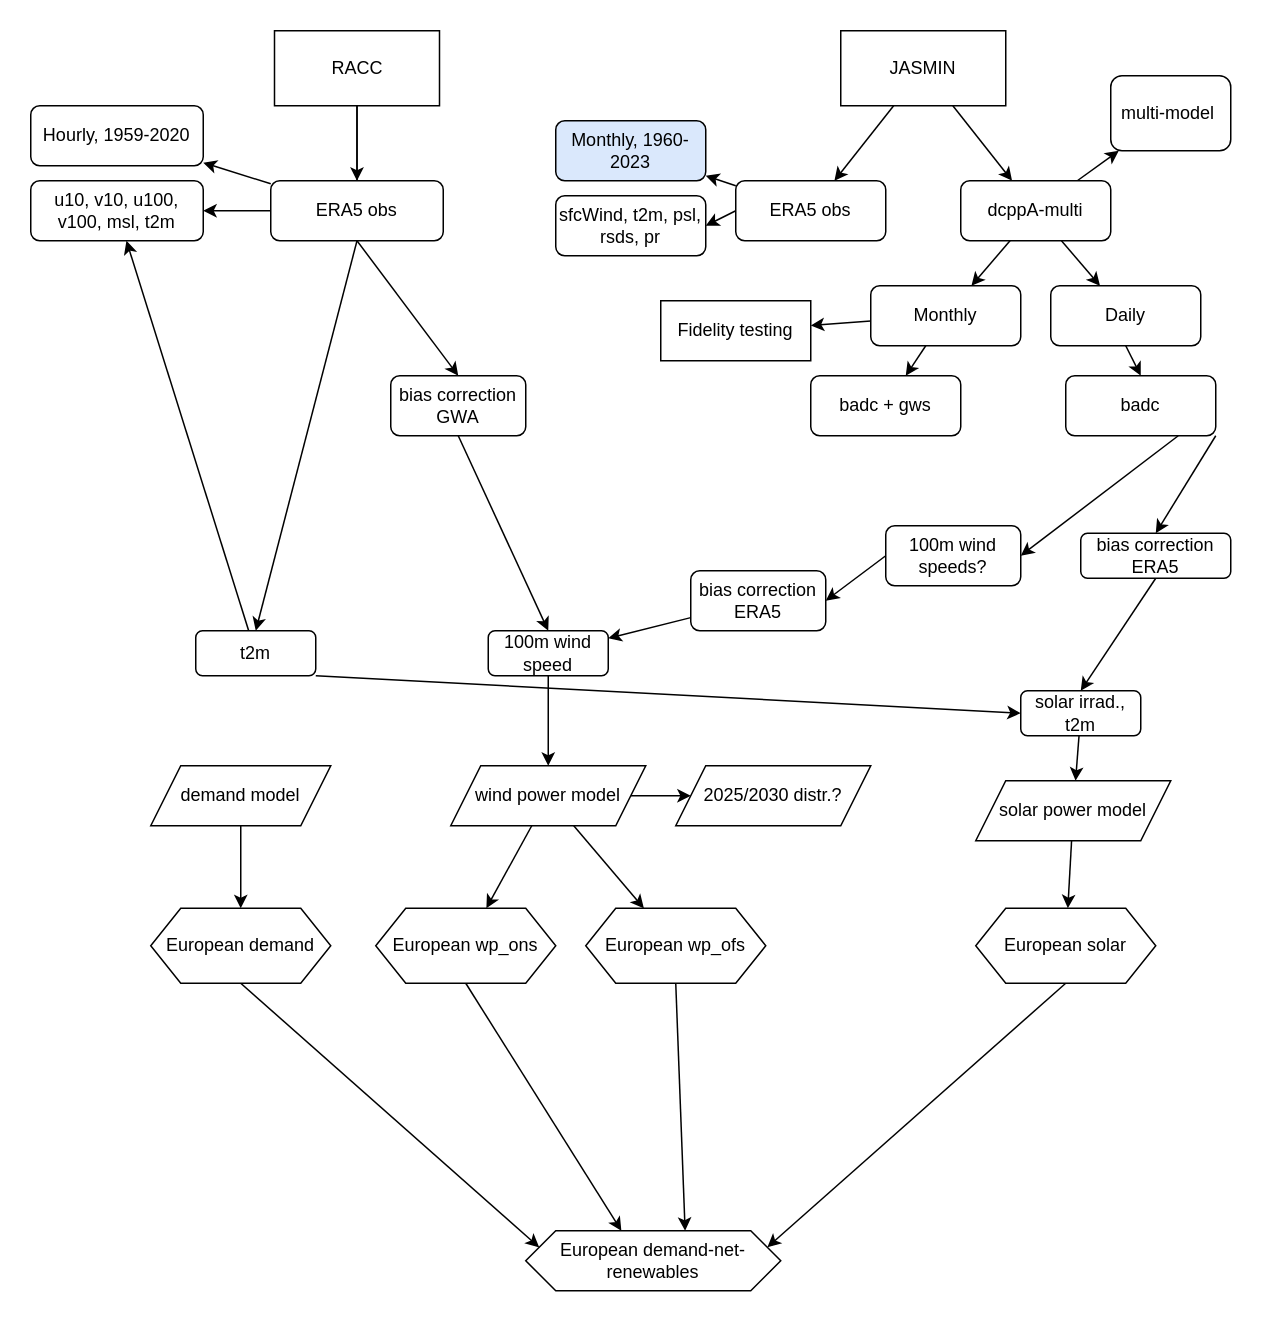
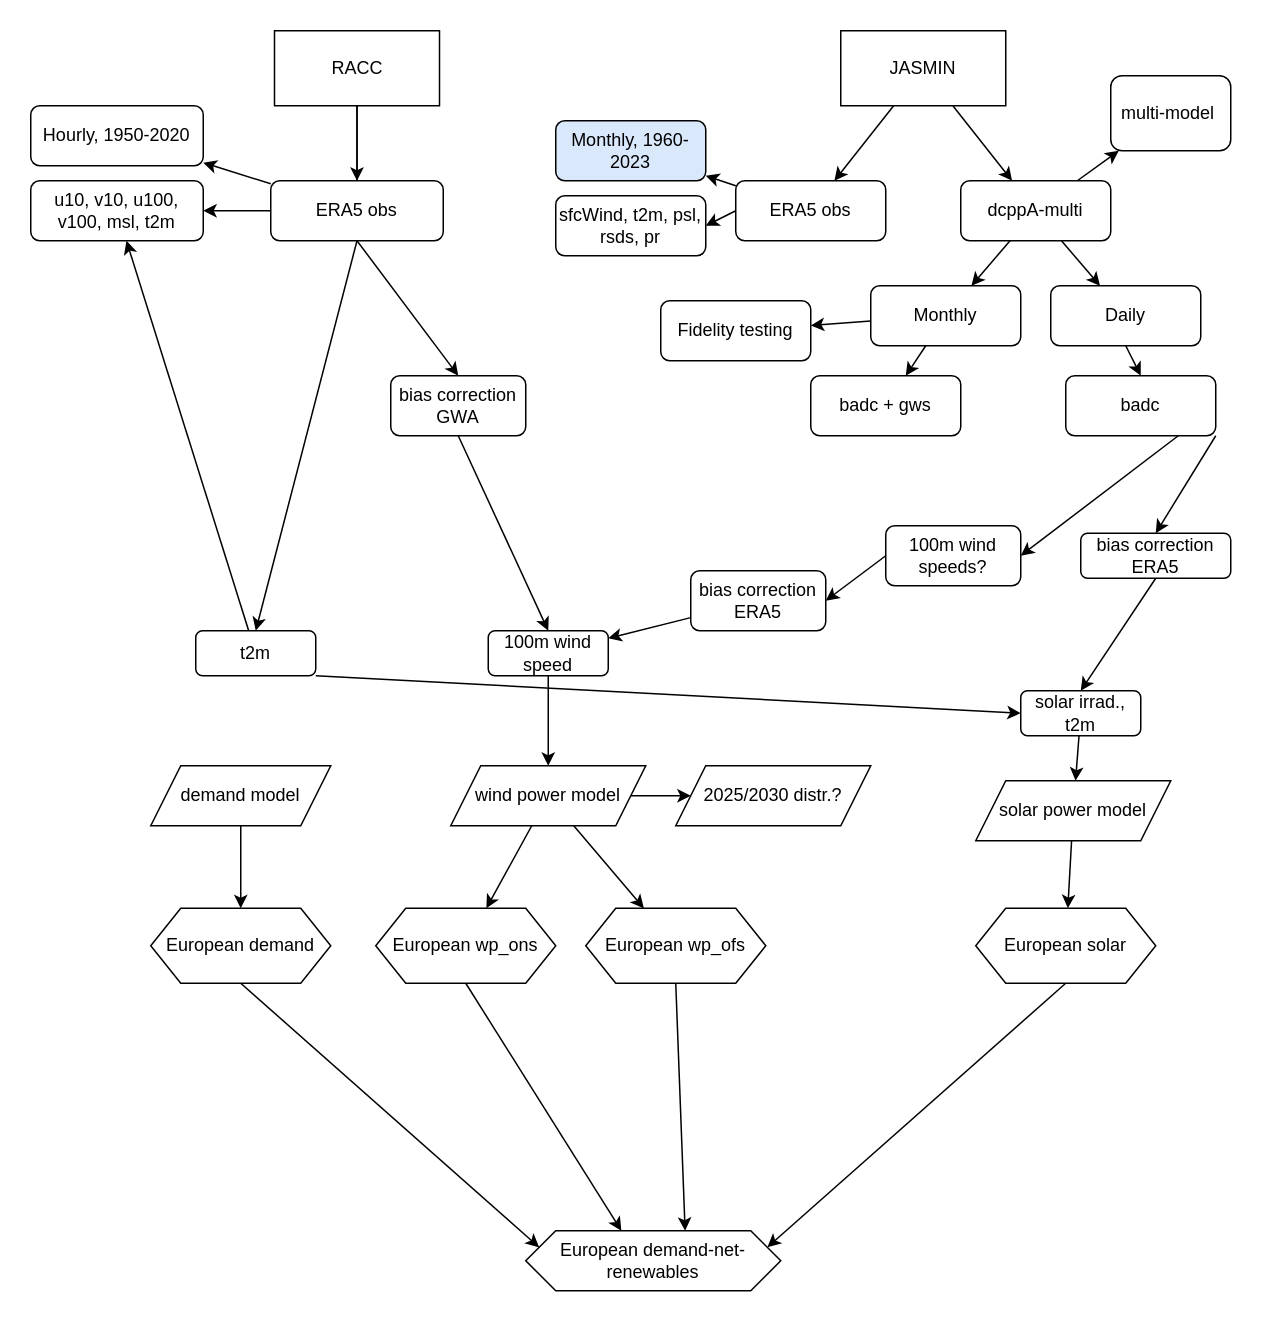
  <mxCell id="0" />
  <mxCell id="1" parent="0" />
  <mxCell id="2" value="" style="edgeStyle=none;html=1;" edge="1" parent="1" source="4" target="12"><mxGeometry relative="1" as="geometry" /></mxCell>
  <mxCell id="3" value="" style="edgeStyle=none;html=1;" edge="1" parent="1" source="4"><mxGeometry relative="1" as="geometry"><mxPoint x="237.5" y="150" as="targetPoint" /></mxGeometry></mxCell>
  <mxCell id="4" value="RACC" style="rounded=0;whiteSpace=wrap;html=1;" vertex="1" parent="1"><mxGeometry x="182.5" y="20" width="110" height="50" as="geometry" /></mxCell>
  <mxCell id="5" value="" style="edgeStyle=none;html=1;" edge="1" parent="1" source="7" target="17"><mxGeometry relative="1" as="geometry" /></mxCell>
  <mxCell id="6" value="" style="edgeStyle=none;html=1;" edge="1" parent="1" source="7" target="23"><mxGeometry relative="1" as="geometry" /></mxCell>
  <mxCell id="7" value="JASMIN" style="rounded=0;whiteSpace=wrap;html=1;" vertex="1" parent="1"><mxGeometry x="560" y="20" width="110" height="50" as="geometry" /></mxCell>
  <mxCell id="8" value="" style="edgeStyle=none;html=1;" edge="1" parent="1" source="12" target="13"><mxGeometry relative="1" as="geometry" /></mxCell>
  <mxCell id="9" value="" style="edgeStyle=none;html=1;" edge="1" parent="1" source="12" target="14"><mxGeometry relative="1" as="geometry" /></mxCell>
  <mxCell id="10" style="edgeStyle=none;html=1;exitX=0.5;exitY=1;exitDx=0;exitDy=0;entryX=0.5;entryY=0;entryDx=0;entryDy=0;" edge="1" parent="1" source="12" target="39"><mxGeometry relative="1" as="geometry" /></mxCell>
  <mxCell id="11" style="edgeStyle=none;html=1;exitX=0.5;exitY=1;exitDx=0;exitDy=0;entryX=0.5;entryY=0;entryDx=0;entryDy=0;" edge="1" parent="1" source="12" target="45"><mxGeometry relative="1" as="geometry" /></mxCell>
  <mxCell id="12" value="ERA5 obs" style="rounded=1;whiteSpace=wrap;html=1;" vertex="1" parent="1"><mxGeometry x="180" y="120" width="115" height="40" as="geometry" /></mxCell>
  <mxCell id="13" value="u10, v10, u100, v100, msl, t2m" style="rounded=1;whiteSpace=wrap;html=1;" vertex="1" parent="1"><mxGeometry x="20" y="120" width="115" height="40" as="geometry" /></mxCell>
- <mxCell id="14" value="Hourly, 1959-2020" style="rounded=1;whiteSpace=wrap;html=1;" vertex="1" parent="1"><mxGeometry x="20" y="70" width="115" height="40" as="geometry" /></mxCell>
+ <mxCell id="14" value="Hourly, 1950-2020" style="rounded=1;whiteSpace=wrap;html=1;" vertex="1" parent="1"><mxGeometry x="20" y="70" width="115" height="40" as="geometry" /></mxCell>
  <mxCell id="15" value="" style="edgeStyle=none;html=1;" edge="1" parent="1" source="17" target="18"><mxGeometry relative="1" as="geometry" /></mxCell>
  <mxCell id="16" style="edgeStyle=none;html=1;exitX=0;exitY=0.5;exitDx=0;exitDy=0;entryX=1;entryY=0.5;entryDx=0;entryDy=0;" edge="1" parent="1" source="17" target="19"><mxGeometry relative="1" as="geometry" /></mxCell>
  <mxCell id="17" value="ERA5 obs" style="rounded=1;whiteSpace=wrap;html=1;" vertex="1" parent="1"><mxGeometry x="490" y="120" width="100" height="40" as="geometry" /></mxCell>
  <mxCell id="18" value="Monthly, 1960-2023" style="rounded=1;whiteSpace=wrap;html=1;fillColor=#dae8fc;" vertex="1" parent="1"><mxGeometry x="370" y="80" width="100" height="40" as="geometry" /></mxCell>
  <mxCell id="19" value="sfcWind, t2m, psl, rsds, pr" style="rounded=1;whiteSpace=wrap;html=1;" vertex="1" parent="1"><mxGeometry x="370" y="130" width="100" height="40" as="geometry" /></mxCell>
  <mxCell id="20" value="" style="edgeStyle=none;html=1;" edge="1" parent="1" source="23" target="26"><mxGeometry relative="1" as="geometry" /></mxCell>
  <mxCell id="21" value="" style="edgeStyle=none;html=1;" edge="1" parent="1" source="23" target="28"><mxGeometry relative="1" as="geometry" /></mxCell>
  <mxCell id="22" value="" style="edgeStyle=none;html=1;" edge="1" parent="1" source="23" target="40"><mxGeometry relative="1" as="geometry" /></mxCell>
  <mxCell id="23" value="dcppA-multi" style="rounded=1;whiteSpace=wrap;html=1;" vertex="1" parent="1"><mxGeometry x="640" y="120" width="100" height="40" as="geometry" /></mxCell>
  <mxCell id="24" value="" style="edgeStyle=none;html=1;" edge="1" parent="1" source="26" target="29"><mxGeometry relative="1" as="geometry" /></mxCell>
  <mxCell id="25" value="" style="edgeStyle=none;html=1;" edge="1" parent="1" source="26" target="41"><mxGeometry relative="1" as="geometry" /></mxCell>
  <mxCell id="26" value="Monthly" style="rounded=1;whiteSpace=wrap;html=1;" vertex="1" parent="1"><mxGeometry x="580" y="190" width="100" height="40" as="geometry" /></mxCell>
  <mxCell id="27" style="edgeStyle=none;html=1;exitX=0.5;exitY=1;exitDx=0;exitDy=0;entryX=0.5;entryY=0;entryDx=0;entryDy=0;" edge="1" parent="1" source="28" target="32"><mxGeometry relative="1" as="geometry" /></mxCell>
  <mxCell id="28" value="Daily" style="rounded=1;whiteSpace=wrap;html=1;" vertex="1" parent="1"><mxGeometry x="700" y="190" width="100" height="40" as="geometry" /></mxCell>
  <mxCell id="29" value="badc + gws" style="rounded=1;whiteSpace=wrap;html=1;" vertex="1" parent="1"><mxGeometry x="540" y="250" width="100" height="40" as="geometry" /></mxCell>
  <mxCell id="30" style="edgeStyle=none;html=1;exitX=0.75;exitY=1;exitDx=0;exitDy=0;entryX=1;entryY=0.5;entryDx=0;entryDy=0;" edge="1" parent="1" source="32" target="58"><mxGeometry relative="1" as="geometry" /></mxCell>
  <mxCell id="31" style="edgeStyle=none;html=1;exitX=1;exitY=1;exitDx=0;exitDy=0;entryX=0.5;entryY=0;entryDx=0;entryDy=0;" edge="1" parent="1" source="32" target="62"><mxGeometry relative="1" as="geometry"><mxPoint x="770" y="350" as="targetPoint" /></mxGeometry></mxCell>
  <mxCell id="32" value="badc" style="rounded=1;whiteSpace=wrap;html=1;" vertex="1" parent="1"><mxGeometry x="710" y="250" width="100" height="40" as="geometry" /></mxCell>
  <mxCell id="33" value="" style="edgeStyle=none;html=1;" edge="1" parent="1" source="34" target="36"><mxGeometry relative="1" as="geometry" /></mxCell>
  <mxCell id="34" value="demand model" style="shape=parallelogram;perimeter=parallelogramPerimeter;whiteSpace=wrap;html=1;fixedSize=1;" vertex="1" parent="1"><mxGeometry x="100" y="510" width="120" height="40" as="geometry" /></mxCell>
  <mxCell id="35" style="edgeStyle=none;html=1;exitX=0.5;exitY=1;exitDx=0;exitDy=0;entryX=0;entryY=0.25;entryDx=0;entryDy=0;" edge="1" parent="1" source="36" target="67"><mxGeometry relative="1" as="geometry" /></mxCell>
  <mxCell id="36" value="European demand" style="shape=hexagon;perimeter=hexagonPerimeter2;whiteSpace=wrap;html=1;fixedSize=1;" vertex="1" parent="1"><mxGeometry x="100" y="605" width="120" height="50" as="geometry" /></mxCell>
  <mxCell id="37" value="" style="edgeStyle=none;html=1;" edge="1" parent="1" source="39" target="13"><mxGeometry relative="1" as="geometry" /></mxCell>
  <mxCell id="38" style="edgeStyle=none;html=1;exitX=1;exitY=1;exitDx=0;exitDy=0;entryX=0;entryY=0.5;entryDx=0;entryDy=0;" edge="1" parent="1" source="39" target="60"><mxGeometry relative="1" as="geometry" /></mxCell>
  <mxCell id="39" value="t2m" style="rounded=1;whiteSpace=wrap;html=1;" vertex="1" parent="1"><mxGeometry x="130" y="420" width="80" height="30" as="geometry" /></mxCell>
  <mxCell id="40" value="multi-model&amp;nbsp;" style="whiteSpace=wrap;html=1;rounded=1;" vertex="1" parent="1"><mxGeometry x="740" y="50" width="80" height="50" as="geometry" /></mxCell>
- <mxCell id="41" value="Fidelity testing" style="whiteSpace=wrap;html=1;rounded=0;" vertex="1" parent="1"><mxGeometry x="440" y="200" width="100" height="40" as="geometry" /></mxCell>
+ <mxCell id="41" value="Fidelity testing" style="rounded=1;whiteSpace=wrap;html=1;" vertex="1" parent="1"><mxGeometry x="440" y="200" width="100" height="40" as="geometry" /></mxCell>
  <mxCell id="42" value="" style="edgeStyle=none;html=1;" edge="1" parent="1" source="43" target="49"><mxGeometry relative="1" as="geometry" /></mxCell>
  <mxCell id="43" value="100m wind speed" style="rounded=1;whiteSpace=wrap;html=1;" vertex="1" parent="1"><mxGeometry x="325" y="420" width="80" height="30" as="geometry" /></mxCell>
  <mxCell id="44" style="edgeStyle=none;html=1;exitX=0.5;exitY=1;exitDx=0;exitDy=0;entryX=0.5;entryY=0;entryDx=0;entryDy=0;" edge="1" parent="1" source="45" target="43"><mxGeometry relative="1" as="geometry" /></mxCell>
  <mxCell id="45" value="bias correction GWA" style="rounded=1;whiteSpace=wrap;html=1;" vertex="1" parent="1"><mxGeometry x="260" y="250" width="90" height="40" as="geometry" /></mxCell>
  <mxCell id="46" value="" style="edgeStyle=none;html=1;" edge="1" parent="1" source="49" target="50"><mxGeometry relative="1" as="geometry" /></mxCell>
  <mxCell id="47" value="" style="edgeStyle=none;html=1;" edge="1" parent="1" source="49" target="52"><mxGeometry relative="1" as="geometry" /></mxCell>
  <mxCell id="48" value="" style="edgeStyle=none;html=1;" edge="1" parent="1" source="49" target="54"><mxGeometry relative="1" as="geometry" /></mxCell>
  <mxCell id="49" value="wind power model" style="shape=parallelogram;perimeter=parallelogramPerimeter;whiteSpace=wrap;html=1;fixedSize=1;" vertex="1" parent="1"><mxGeometry x="300" y="510" width="130" height="40" as="geometry" /></mxCell>
  <mxCell id="50" value="2025/2030 distr.?" style="shape=parallelogram;perimeter=parallelogramPerimeter;whiteSpace=wrap;html=1;fixedSize=1;" vertex="1" parent="1"><mxGeometry x="450" y="510" width="130" height="40" as="geometry" /></mxCell>
  <mxCell id="51" style="edgeStyle=none;html=1;exitX=0.5;exitY=1;exitDx=0;exitDy=0;entryX=0.375;entryY=0;entryDx=0;entryDy=0;" edge="1" parent="1" source="52" target="67"><mxGeometry relative="1" as="geometry" /></mxCell>
  <mxCell id="52" value="European wp_ons" style="shape=hexagon;perimeter=hexagonPerimeter2;whiteSpace=wrap;html=1;fixedSize=1;" vertex="1" parent="1"><mxGeometry x="250" y="605" width="120" height="50" as="geometry" /></mxCell>
  <mxCell id="53" style="edgeStyle=none;html=1;exitX=0.5;exitY=1;exitDx=0;exitDy=0;entryX=0.625;entryY=0;entryDx=0;entryDy=0;" edge="1" parent="1" source="54" target="67"><mxGeometry relative="1" as="geometry" /></mxCell>
  <mxCell id="54" value="European wp_ofs" style="shape=hexagon;perimeter=hexagonPerimeter2;whiteSpace=wrap;html=1;fixedSize=1;" vertex="1" parent="1"><mxGeometry x="390" y="605" width="120" height="50" as="geometry" /></mxCell>
  <mxCell id="55" value="" style="edgeStyle=none;html=1;" edge="1" parent="1" source="56" target="43"><mxGeometry relative="1" as="geometry" /></mxCell>
  <mxCell id="56" value="bias correction ERA5" style="rounded=1;whiteSpace=wrap;html=1;" vertex="1" parent="1"><mxGeometry x="460" y="380" width="90" height="40" as="geometry" /></mxCell>
  <mxCell id="57" style="edgeStyle=none;html=1;exitX=0;exitY=0.5;exitDx=0;exitDy=0;entryX=1;entryY=0.5;entryDx=0;entryDy=0;" edge="1" parent="1" source="58" target="56"><mxGeometry relative="1" as="geometry" /></mxCell>
  <mxCell id="58" value="100m wind speeds?" style="rounded=1;whiteSpace=wrap;html=1;" vertex="1" parent="1"><mxGeometry x="590" y="350" width="90" height="40" as="geometry" /></mxCell>
  <mxCell id="59" value="" style="edgeStyle=none;html=1;" edge="1" parent="1" source="60" target="64"><mxGeometry relative="1" as="geometry" /></mxCell>
  <mxCell id="60" value="solar irrad., t2m" style="rounded=1;whiteSpace=wrap;html=1;" vertex="1" parent="1"><mxGeometry x="680" y="460" width="80" height="30" as="geometry" /></mxCell>
  <mxCell id="61" style="edgeStyle=none;html=1;exitX=0.5;exitY=1;exitDx=0;exitDy=0;entryX=0.5;entryY=0;entryDx=0;entryDy=0;" edge="1" parent="1" source="62" target="60"><mxGeometry relative="1" as="geometry" /></mxCell>
  <mxCell id="62" value="bias correction ERA5" style="rounded=1;whiteSpace=wrap;html=1;" vertex="1" parent="1"><mxGeometry x="720" y="355" width="100" height="30" as="geometry" /></mxCell>
  <mxCell id="63" value="" style="edgeStyle=none;html=1;" edge="1" parent="1" source="64" target="66"><mxGeometry relative="1" as="geometry" /></mxCell>
  <mxCell id="64" value="solar power model" style="shape=parallelogram;perimeter=parallelogramPerimeter;whiteSpace=wrap;html=1;fixedSize=1;" vertex="1" parent="1"><mxGeometry x="650" y="520" width="130" height="40" as="geometry" /></mxCell>
  <mxCell id="65" style="edgeStyle=none;html=1;exitX=0.5;exitY=1;exitDx=0;exitDy=0;entryX=1;entryY=0.25;entryDx=0;entryDy=0;" edge="1" parent="1" source="66" target="67"><mxGeometry relative="1" as="geometry" /></mxCell>
  <mxCell id="66" value="European solar" style="shape=hexagon;perimeter=hexagonPerimeter2;whiteSpace=wrap;html=1;fixedSize=1;" vertex="1" parent="1"><mxGeometry x="650" y="605" width="120" height="50" as="geometry" /></mxCell>
  <mxCell id="67" value="European demand-net-renewables" style="shape=hexagon;perimeter=hexagonPerimeter2;whiteSpace=wrap;html=1;fixedSize=1;" vertex="1" parent="1"><mxGeometry x="350" y="820" width="170" height="40" as="geometry" /></mxCell>
